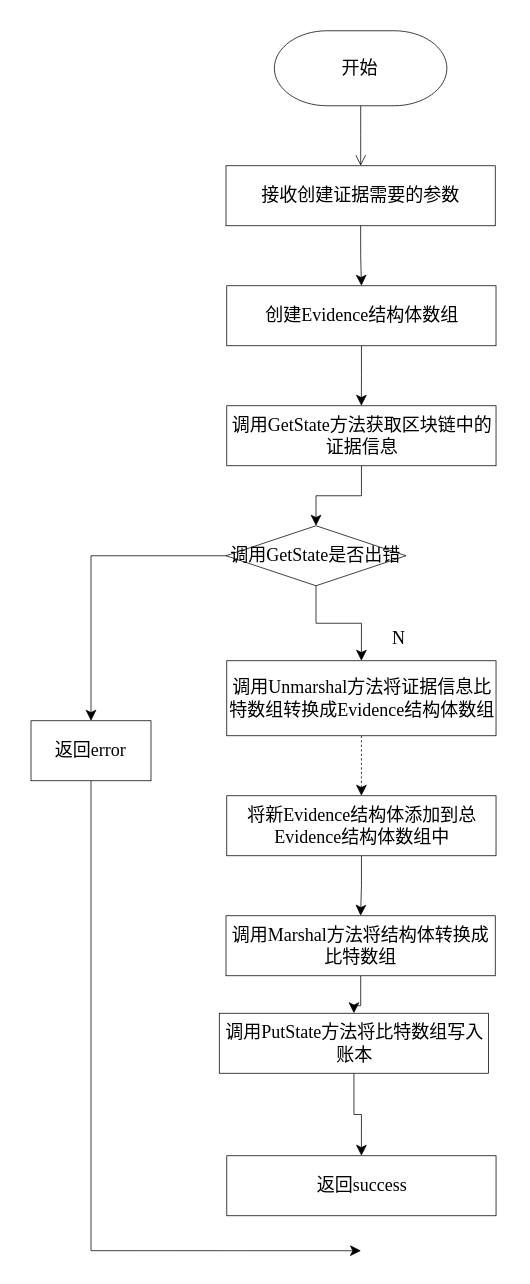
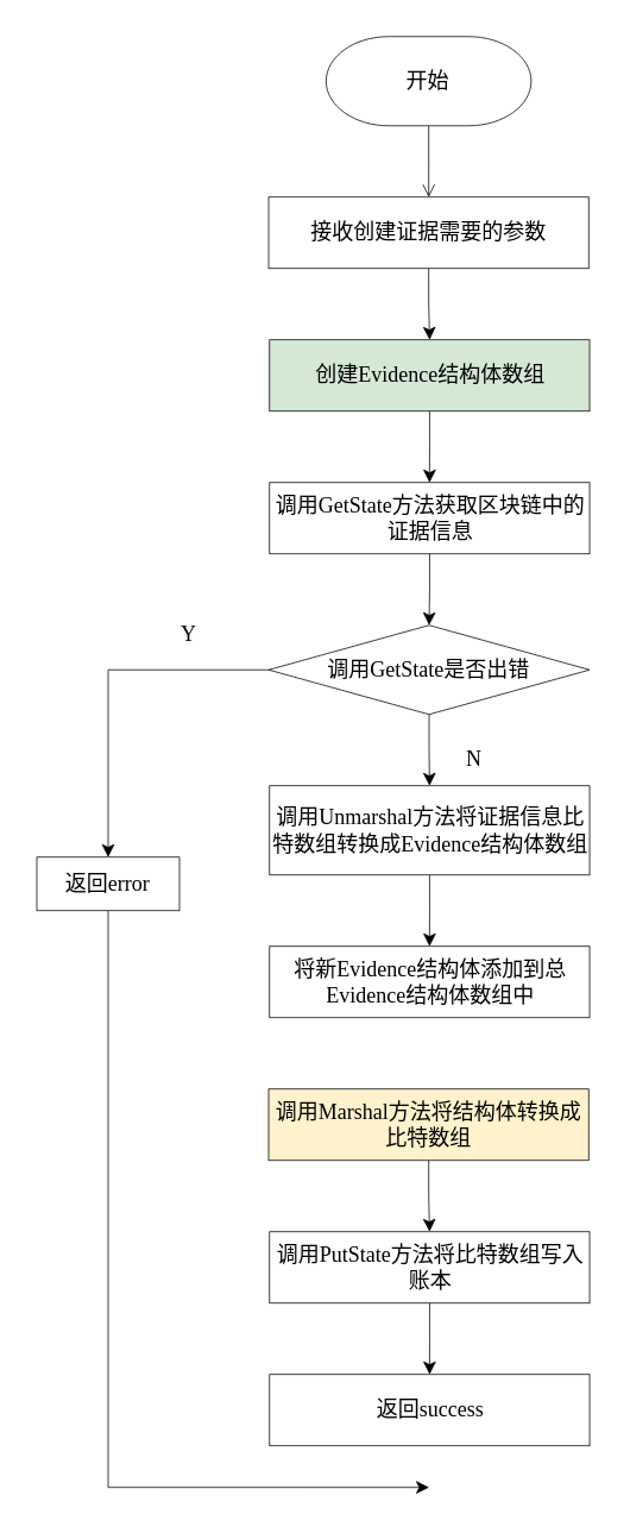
  <mxCell id="0" />
  <mxCell id="1" parent="0" />
  <mxCell id="2" value="" style="edgeStyle=orthogonalEdgeStyle;rounded=0;orthogonalLoop=1;jettySize=auto;html=1;fontFamily=宋体;strokeWidth=0.5;endArrow=open;" parent="1" source="3" target="4" edge="1"><mxGeometry relative="1" as="geometry" /></mxCell>
  <mxCell id="3" value="开始" style="strokeWidth=0.5;html=1;shape=mxgraph.flowchart.terminator;whiteSpace=wrap;fontFamily=宋体;" parent="1" vertex="1"><mxGeometry x="182.25" y="20" width="115" height="50" as="geometry" /></mxCell>
  <mxCell id="4" value="接收创建证据需要的参数" style="whiteSpace=wrap;html=1;strokeWidth=0.5;fontFamily=宋体;" parent="1" vertex="1"><mxGeometry x="150" y="110" width="179.5" height="40" as="geometry" /></mxCell>
  <mxCell id="5" value="" style="edgeStyle=orthogonalEdgeStyle;rounded=0;orthogonalLoop=1;jettySize=auto;html=1;exitX=0.5;exitY=1;exitDx=0;exitDy=0;fontFamily=宋体;strokeWidth=0.5;" parent="1" source="4" target="7" edge="1"><mxGeometry relative="1" as="geometry"><mxPoint x="240.25" y="140" as="sourcePoint" /><Array as="points" /></mxGeometry></mxCell>
  <mxCell id="6" value="" style="edgeStyle=orthogonalEdgeStyle;rounded=0;orthogonalLoop=1;jettySize=auto;html=1;entryX=0.5;entryY=0;entryDx=0;entryDy=0;fontFamily=宋体;strokeWidth=0.5;" parent="1" source="7" edge="1"><mxGeometry relative="1" as="geometry"><mxPoint x="240.26" y="270" as="targetPoint" /></mxGeometry></mxCell>
- <mxCell id="7" value="创建Evidence结构体数组" style="whiteSpace=wrap;html=1;strokeWidth=0.5;fontFamily=宋体;" parent="1" vertex="1"><mxGeometry x="150.51" y="190" width="179.5" height="40" as="geometry" /></mxCell>
+ <mxCell id="7" value="创建Evidence结构体数组" style="whiteSpace=wrap;html=1;strokeWidth=0.5;fontFamily=宋体;fillColor=#d5e8d4;" parent="1" vertex="1"><mxGeometry x="150.51" y="190" width="179.5" height="40" as="geometry" /></mxCell>
  <mxCell id="8" value="N" style="text;html=1;align=center;verticalAlign=middle;resizable=0;points=[];autosize=1;strokeColor=none;fillColor=none;fontFamily=宋体;strokeWidth=0.5;" parent="1" vertex="1"><mxGeometry x="250" y="410" width="30" height="30" as="geometry" /></mxCell>
+ <mxCell id="9" value="Y" style="text;html=1;align=center;verticalAlign=middle;resizable=0;points=[];autosize=1;strokeColor=none;fillColor=none;fontFamily=宋体;strokeWidth=0.5;" parent="1" vertex="1"><mxGeometry x="90" y="340" width="30" height="30" as="geometry" /></mxCell>
  <mxCell id="10" style="edgeStyle=orthogonalEdgeStyle;rounded=0;orthogonalLoop=1;jettySize=auto;html=1;fontFamily=宋体;strokeWidth=0.5;" parent="1" source="11" edge="1"><mxGeometry relative="1" as="geometry"><mxPoint x="240" y="833.31" as="targetPoint" /><Array as="points"><mxPoint x="60" y="833" /></Array></mxGeometry></mxCell>
- <mxCell id="11" value="返回error" style="whiteSpace=wrap;html=1;strokeWidth=0.5;fontFamily=宋体;" parent="1" vertex="1"><mxGeometry x="20" y="480" width="80" height="40" as="geometry" /></mxCell>
+ <mxCell id="11" value="返回error" style="whiteSpace=wrap;html=1;strokeWidth=0.5;fontFamily=宋体;" parent="1" vertex="1"><mxGeometry x="20" y="480" width="80" height="30" as="geometry" /></mxCell>
  <mxCell id="12" value="" style="edgeStyle=orthogonalEdgeStyle;rounded=0;orthogonalLoop=1;jettySize=auto;html=1;fontFamily=宋体;strokeWidth=0.5;" parent="1" source="13" target="18" edge="1"><mxGeometry relative="1" as="geometry" /></mxCell>
  <mxCell id="13" value="调用GetState方法获取区块链中的证据信息" style="whiteSpace=wrap;html=1;strokeWidth=0.5;fontFamily=宋体;" parent="1" vertex="1"><mxGeometry x="150.52" y="270" width="179.5" height="40" as="geometry" /></mxCell>
- <mxCell id="14" style="edgeStyle=orthogonalEdgeStyle;rounded=0;orthogonalLoop=1;jettySize=auto;html=1;entryX=0.5;entryY=0;entryDx=0;entryDy=0;fontFamily=宋体;strokeWidth=0.5;dashed=1;" parent="1" source="15" target="20" edge="1"><mxGeometry relative="1" as="geometry" /></mxCell>
+ <mxCell id="14" style="edgeStyle=orthogonalEdgeStyle;rounded=0;orthogonalLoop=1;jettySize=auto;html=1;entryX=0.5;entryY=0;entryDx=0;entryDy=0;fontFamily=宋体;strokeWidth=0.5;" parent="1" source="15" target="20" edge="1"><mxGeometry relative="1" as="geometry" /></mxCell>
  <mxCell id="15" value="调用Unmarshal方法将证据信息比特数组转换成Evidence结构体数组" style="whiteSpace=wrap;html=1;strokeWidth=0.5;fontFamily=宋体;" parent="1" vertex="1"><mxGeometry x="150.52" y="440" width="179.5" height="50" as="geometry" /></mxCell>
  <mxCell id="16" style="edgeStyle=orthogonalEdgeStyle;rounded=0;orthogonalLoop=1;jettySize=auto;html=1;entryX=0.5;entryY=0;entryDx=0;entryDy=0;fontFamily=宋体;strokeWidth=0.5;" parent="1" source="18" target="11" edge="1"><mxGeometry relative="1" as="geometry" /></mxCell>
  <mxCell id="17" style="edgeStyle=orthogonalEdgeStyle;rounded=0;orthogonalLoop=1;jettySize=auto;html=1;entryX=0.5;entryY=0;entryDx=0;entryDy=0;fontFamily=宋体;strokeWidth=0.5;" parent="1" source="18" target="15" edge="1"><mxGeometry relative="1" as="geometry" /></mxCell>
- <mxCell id="18" value="调用GetState是否出错" style="rhombus;whiteSpace=wrap;html=1;strokeWidth=0.5;fontFamily=宋体;" parent="1" vertex="1"><mxGeometry x="150" y="350" width="120" height="40" as="geometry" /></mxCell>
- <mxCell id="19" style="edgeStyle=orthogonalEdgeStyle;rounded=0;orthogonalLoop=1;jettySize=auto;html=1;entryX=0.5;entryY=0;entryDx=0;entryDy=0;fontFamily=宋体;strokeWidth=0.5;" parent="1" source="20" target="22" edge="1"><mxGeometry relative="1" as="geometry" /></mxCell>
+ <mxCell id="18" value="调用GetState是否出错" style="rhombus;whiteSpace=wrap;html=1;strokeWidth=0.5;fontFamily=宋体;" parent="1" vertex="1"><mxGeometry x="150" y="350" width="180" height="50" as="geometry" /></mxCell>
  <mxCell id="20" value="将新Evidence结构体添加到总Evidence结构体数组中" style="whiteSpace=wrap;html=1;strokeWidth=0.5;fontFamily=宋体;" parent="1" vertex="1"><mxGeometry x="150.52" y="530" width="179.5" height="40" as="geometry" /></mxCell>
  <mxCell id="21" style="edgeStyle=orthogonalEdgeStyle;rounded=0;orthogonalLoop=1;jettySize=auto;html=1;entryX=0.5;entryY=0;entryDx=0;entryDy=0;fontFamily=宋体;strokeWidth=0.5;" parent="1" source="22" target="24" edge="1"><mxGeometry relative="1" as="geometry" /></mxCell>
- <mxCell id="22" value="调用Marshal方法将结构体转换成比特数组" style="whiteSpace=wrap;html=1;strokeWidth=0.5;fontFamily=宋体;" parent="1" vertex="1"><mxGeometry x="150" y="610" width="179.5" height="40" as="geometry" /></mxCell>
+ <mxCell id="22" value="调用Marshal方法将结构体转换成比特数组" style="whiteSpace=wrap;html=1;strokeWidth=0.5;fontFamily=宋体;fillColor=#fff2cc;" parent="1" vertex="1"><mxGeometry x="150" y="610" width="179.5" height="40" as="geometry" /></mxCell>
  <mxCell id="23" style="edgeStyle=orthogonalEdgeStyle;rounded=0;orthogonalLoop=1;jettySize=auto;html=1;entryX=0.5;entryY=0;entryDx=0;entryDy=0;fontFamily=宋体;strokeWidth=0.5;" parent="1" source="24" target="25" edge="1"><mxGeometry relative="1" as="geometry" /></mxCell>
- <mxCell id="24" value="调用PutState方法将比特数组写入账本" style="whiteSpace=wrap;html=1;strokeWidth=0.5;fontFamily=宋体;" parent="1" vertex="1"><mxGeometry x="145.52" y="675" width="179.5" height="40" as="geometry" /></mxCell>
+ <mxCell id="24" value="调用PutState方法将比特数组写入账本" style="whiteSpace=wrap;html=1;strokeWidth=0.5;fontFamily=宋体;" parent="1" vertex="1"><mxGeometry x="150.52" y="690" width="179.5" height="40" as="geometry" /></mxCell>
  <mxCell id="25" value="返回success" style="whiteSpace=wrap;html=1;strokeWidth=0.5;fontFamily=宋体;" parent="1" vertex="1"><mxGeometry x="150.53" y="770" width="179.5" height="40" as="geometry" /></mxCell>
